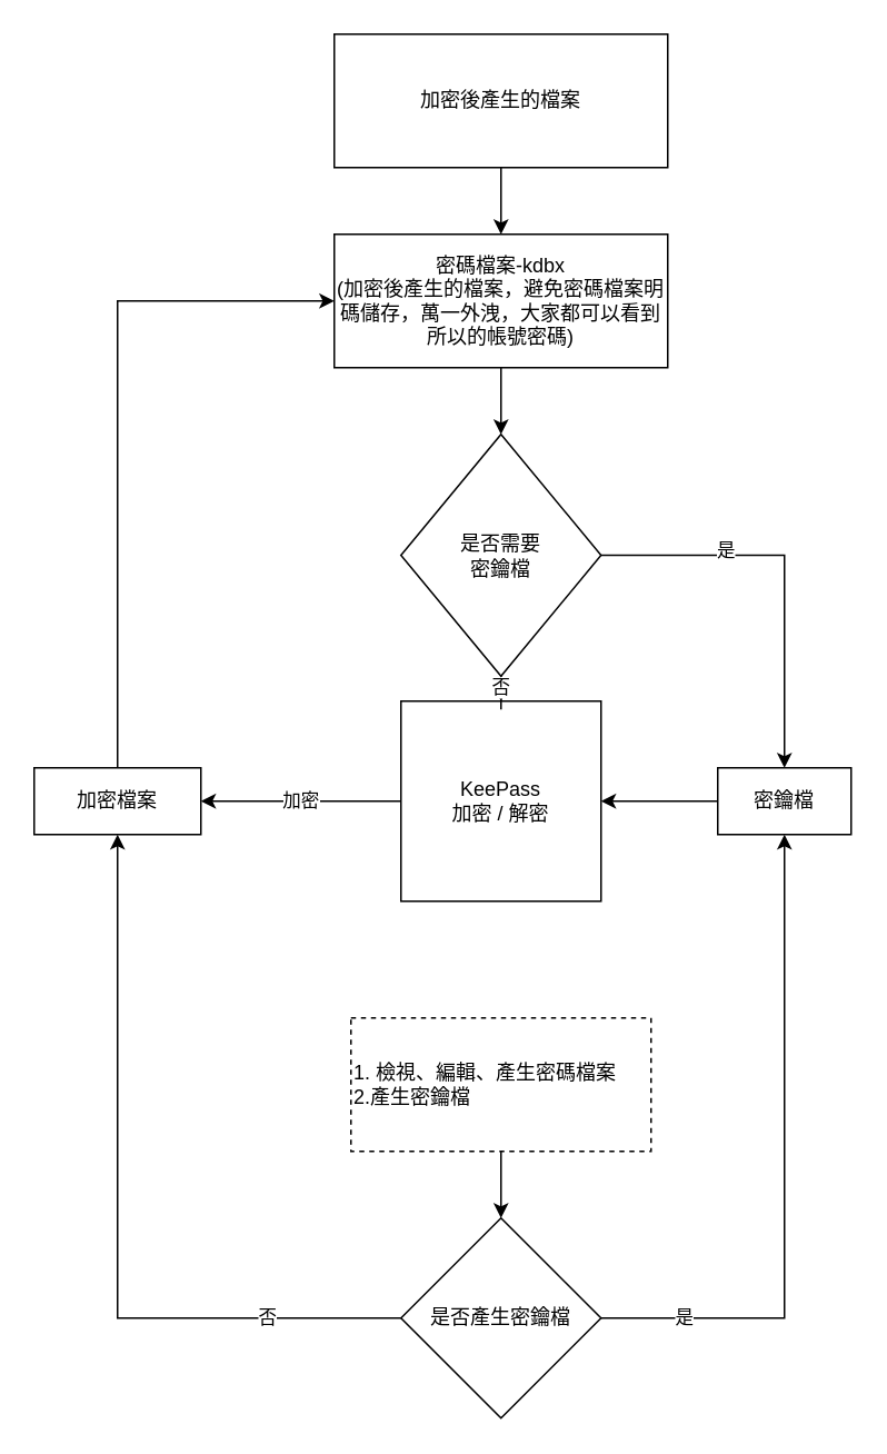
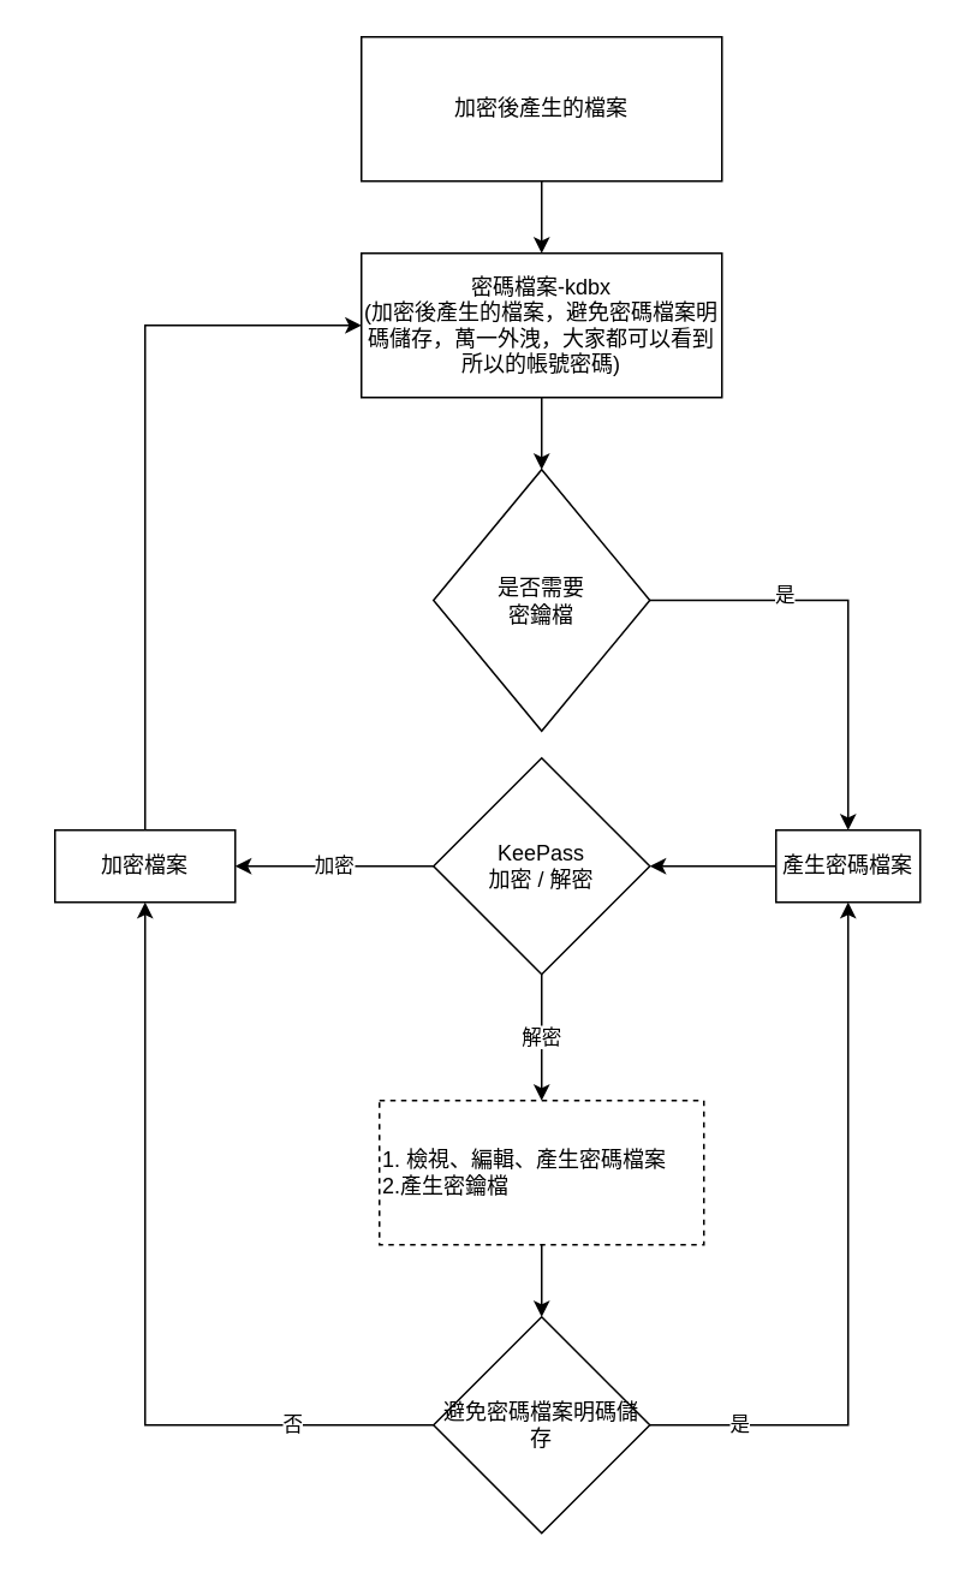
  <mxCell id="0" />
  <mxCell id="1" parent="0" />
  <mxCell id="2" style="edgeStyle=orthogonalEdgeStyle;rounded=0;orthogonalLoop=1;jettySize=auto;html=1;" edge="1" parent="1" source="3" target="19"><mxGeometry relative="1" as="geometry" /></mxCell>
  <mxCell id="3" value="密碼檔案-kdbx&lt;br&gt;(加密後產生的檔案，避免密碼檔案明碼儲存，萬一外洩，大家都可以看到所以的帳號密碼)" style="rounded=0;whiteSpace=wrap;html=1;" vertex="1" parent="1"><mxGeometry x="200" y="140" width="200" height="80" as="geometry" /></mxCell>
  <mxCell id="4" style="edgeStyle=orthogonalEdgeStyle;rounded=0;orthogonalLoop=1;jettySize=auto;html=1;entryX=0.5;entryY=0;entryDx=0;entryDy=0;" edge="1" parent="1" source="5" target="3"><mxGeometry relative="1" as="geometry" /></mxCell>
  <mxCell id="5" value="加密後產生的檔案" style="rounded=0;whiteSpace=wrap;html=1;" vertex="1" parent="1"><mxGeometry x="200" y="20" width="200" height="80" as="geometry" /></mxCell>
+ <mxCell id="6" value="解密" style="edgeStyle=orthogonalEdgeStyle;rounded=0;orthogonalLoop=1;jettySize=auto;html=1;entryX=0.5;entryY=0;entryDx=0;entryDy=0;" edge="1" parent="1" source="8" target="10"><mxGeometry relative="1" as="geometry" /></mxCell>
  <mxCell id="7" value="加密" style="edgeStyle=orthogonalEdgeStyle;rounded=0;orthogonalLoop=1;jettySize=auto;html=1;" edge="1" parent="1" source="8" target="12"><mxGeometry relative="1" as="geometry" /></mxCell>
- <mxCell id="8" value="KeePass&lt;br&gt;加密 / 解密" style="whiteSpace=wrap;html=1;rounded=0;" vertex="1" parent="1"><mxGeometry x="240" y="420" width="120" height="120" as="geometry" /></mxCell>
+ <mxCell id="8" value="KeePass&lt;br&gt;加密 / 解密" style="rhombus;whiteSpace=wrap;html=1;" vertex="1" parent="1"><mxGeometry x="240" y="420" width="120" height="120" as="geometry" /></mxCell>
  <mxCell id="9" style="edgeStyle=orthogonalEdgeStyle;rounded=0;orthogonalLoop=1;jettySize=auto;html=1;entryX=0.5;entryY=0;entryDx=0;entryDy=0;" edge="1" parent="1" source="10"><mxGeometry relative="1" as="geometry"><mxPoint x="300" y="730" as="targetPoint" /></mxGeometry></mxCell>
  <mxCell id="10" value="1. 檢視、編輯、產生密碼檔案&lt;br&gt;2.產生密鑰檔" style="rounded=0;whiteSpace=wrap;html=1;align=left;dashed=1;" vertex="1" parent="1"><mxGeometry x="210" y="610" width="180" height="80" as="geometry" /></mxCell>
  <mxCell id="11" style="edgeStyle=orthogonalEdgeStyle;rounded=0;orthogonalLoop=1;jettySize=auto;html=1;exitX=0.5;exitY=0;exitDx=0;exitDy=0;entryX=0;entryY=0.5;entryDx=0;entryDy=0;" edge="1" parent="1" source="12" target="3"><mxGeometry relative="1" as="geometry" /></mxCell>
- <mxCell id="12" value="加密檔案" style="rounded=0;whiteSpace=wrap;html=1;" vertex="1" parent="1"><mxGeometry x="20" y="460" width="100" height="40" as="geometry" /></mxCell>
+ <mxCell id="12" value="加密檔案" style="rounded=0;whiteSpace=wrap;html=1;" vertex="1" parent="1"><mxGeometry x="30" y="460" width="100" height="40" as="geometry" /></mxCell>
  <mxCell id="13" value="否" style="edgeStyle=orthogonalEdgeStyle;rounded=0;orthogonalLoop=1;jettySize=auto;html=1;entryX=0.5;entryY=1;entryDx=0;entryDy=0;" edge="1" parent="1" source="15" target="12"><mxGeometry x="-0.652" relative="1" as="geometry"><mxPoint as="offset" /></mxGeometry></mxCell>
  <mxCell id="14" value="是" style="edgeStyle=orthogonalEdgeStyle;rounded=0;orthogonalLoop=1;jettySize=auto;html=1;" edge="1" parent="1" source="15" target="21"><mxGeometry x="-0.75" relative="1" as="geometry"><mxPoint as="offset" /></mxGeometry></mxCell>
- <mxCell id="15" value="是否產生密鑰檔" style="rhombus;whiteSpace=wrap;html=1;" vertex="1" parent="1"><mxGeometry x="240" y="730" width="120" height="120" as="geometry" /></mxCell>
- <mxCell id="16" value="否" style="edgeStyle=orthogonalEdgeStyle;rounded=0;orthogonalLoop=1;jettySize=auto;html=1;entryX=0.5;entryY=0;entryDx=0;entryDy=0;" edge="1" parent="1" source="19" target="8"><mxGeometry relative="1" as="geometry" /></mxCell>
+ <mxCell id="15" value="避免密碼檔案明碼儲存" style="rhombus;whiteSpace=wrap;html=1;" vertex="1" parent="1"><mxGeometry x="240" y="730" width="120" height="120" as="geometry" /></mxCell>
  <mxCell id="17" style="edgeStyle=orthogonalEdgeStyle;rounded=0;orthogonalLoop=1;jettySize=auto;html=1;entryX=0.5;entryY=0;entryDx=0;entryDy=0;" edge="1" parent="1" source="19" target="21"><mxGeometry relative="1" as="geometry" /></mxCell>
  <mxCell id="18" value="是" style="edgeLabel;html=1;align=center;verticalAlign=middle;resizable=0;points=[];" vertex="1" connectable="0" parent="17"><mxGeometry x="-0.377" y="3" relative="1" as="geometry"><mxPoint as="offset" /></mxGeometry></mxCell>
  <mxCell id="19" value="是否需要&lt;br&gt;密鑰檔" style="rhombus;whiteSpace=wrap;html=1;" vertex="1" parent="1"><mxGeometry x="240" y="260" width="120" height="145" as="geometry" /></mxCell>
  <mxCell id="20" style="edgeStyle=orthogonalEdgeStyle;rounded=0;orthogonalLoop=1;jettySize=auto;html=1;" edge="1" parent="1" source="21" target="8"><mxGeometry relative="1" as="geometry" /></mxCell>
- <mxCell id="21" value="密鑰檔" style="rounded=0;whiteSpace=wrap;html=1;" vertex="1" parent="1"><mxGeometry x="430" y="460" width="80" height="40" as="geometry" /></mxCell>
+ <mxCell id="21" value="產生密碼檔案" style="rounded=0;whiteSpace=wrap;html=1;" vertex="1" parent="1"><mxGeometry x="430" y="460" width="80" height="40" as="geometry" /></mxCell>
